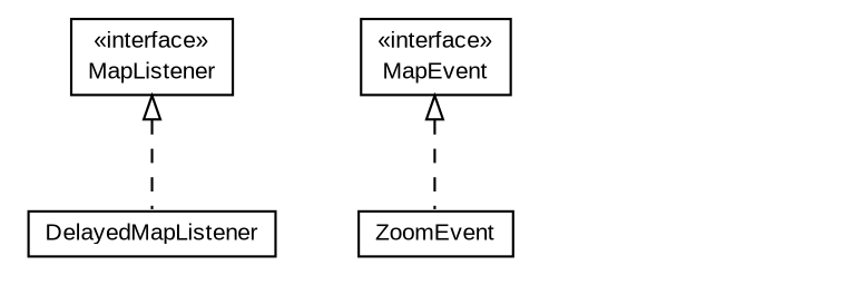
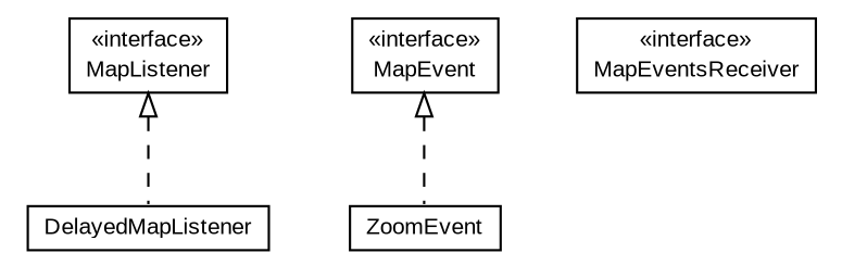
  digraph {
    nodesep=0.25
    ranksep=0.5
    node [fontcolor=black fontname=arial fontsize=10.0 shape=plaintext]
    edge [arrowtail=empty dir=back fontname=arial fontsize=10 headport=p labelfontname=arial labelfontsize=10 style=dashed tailport=p]
    n1 [label=<<table title="org.osmdroid.events.DelayedMapListener" border="0" cellborder="1" cellspacing="0" cellpadding="2" port="p" href="./DelayedMapListener.html"> 		<tr><td><table border="0" cellspacing="0" cellpadding="1"> <tr><td align="center" balign="center"> DelayedMapListener </td></tr> 		</table></td></tr> 		</table>>]
    n2 [label=<<table title="org.osmdroid.events.MapEvent" border="0" cellborder="1" cellspacing="0" cellpadding="2" port="p" href="./MapEvent.html"> 		<tr><td><table border="0" cellspacing="0" cellpadding="1"> <tr><td align="center" balign="center"> &#171;interface&#187; </td></tr> <tr><td align="center" balign="center"> MapEvent </td></tr> 		</table></td></tr> 		</table>>]
    n3 [label=<<table title="org.osmdroid.events.ZoomEvent" border="0" cellborder="1" cellspacing="0" cellpadding="2" port="p" href="./ZoomEvent.html"> 		<tr><td><table border="0" cellspacing="0" cellpadding="1"> <tr><td align="center" balign="center"> ZoomEvent </td></tr> 		</table></td></tr> 		</table>>]
+   n4 [label=<<table title="org.osmdroid.events.MapEventsReceiver" border="0" cellborder="1" cellspacing="0" cellpadding="2" port="p" href="./MapEventsReceiver.html"> 		<tr><td><table border="0" cellspacing="0" cellpadding="1"> <tr><td align="center" balign="center"> &#171;interface&#187; </td></tr> <tr><td align="center" balign="center"> MapEventsReceiver </td></tr> 		</table></td></tr> 		</table>>]
    n5 [label=<<table title="org.osmdroid.events.MapListener" border="0" cellborder="1" cellspacing="0" cellpadding="2" port="p" href="./MapListener.html"> 		<tr><td><table border="0" cellspacing="0" cellpadding="1"> <tr><td align="center" balign="center"> &#171;interface&#187; </td></tr> <tr><td align="center" balign="center"> MapListener </td></tr> 		</table></td></tr> 		</table>>]
    n2 -> n3
    n5 -> n1
  }
